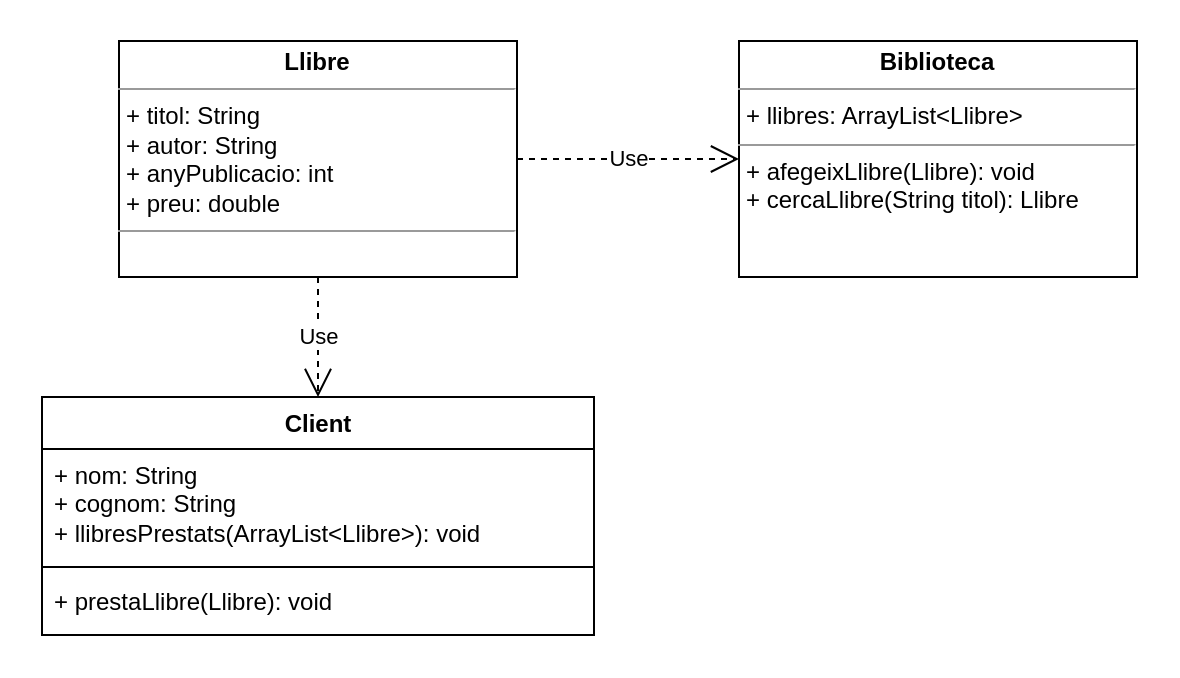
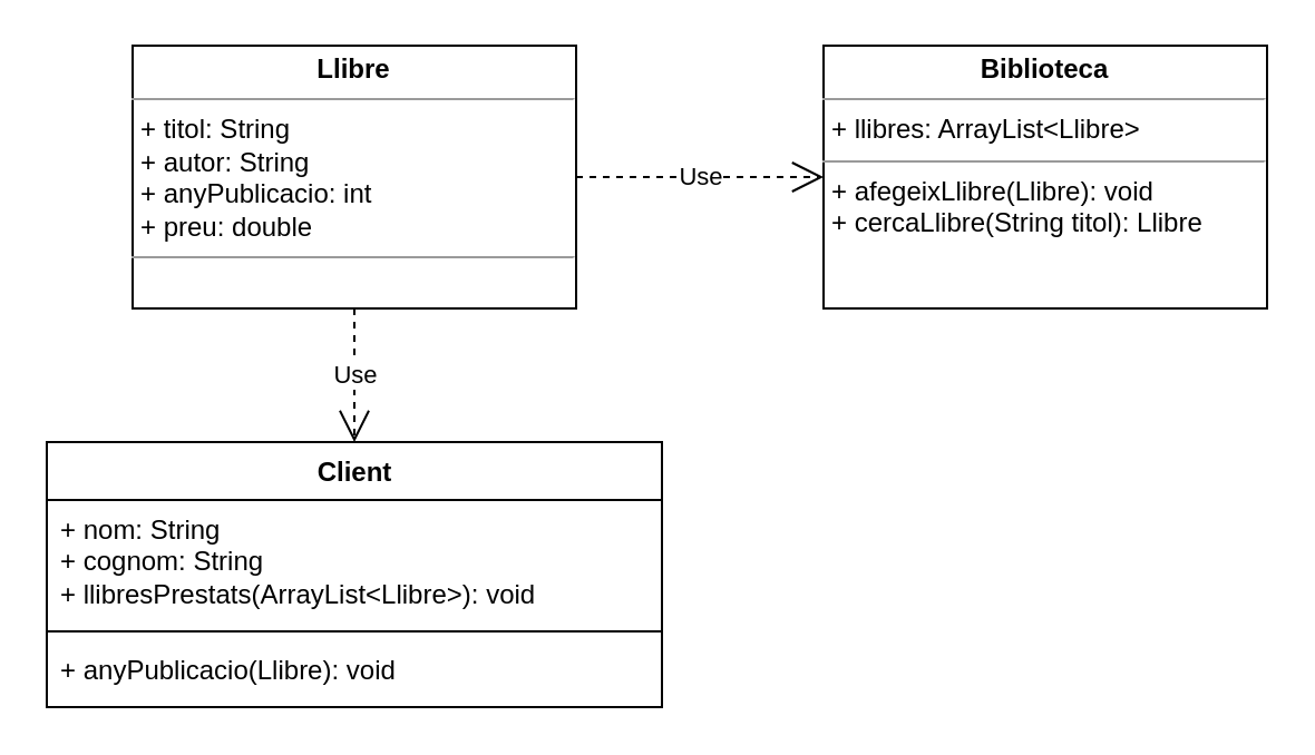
  <mxCell id="0" />
  <mxCell id="1" parent="0" />
  <mxCell id="2" value="Client" style="swimlane;fontStyle=1;align=center;verticalAlign=top;childLayout=stackLayout;horizontal=1;startSize=26;horizontalStack=0;resizeParent=1;resizeParentMax=0;resizeLast=0;collapsible=1;marginBottom=0;whiteSpace=wrap;html=1;" parent="1" vertex="1"><mxGeometry x="20.5" y="198" width="276" height="119" as="geometry" /></mxCell>
  <mxCell id="3" value="+ nom: String&lt;br&gt;+ cognom: String&lt;br&gt;+ llibresPrestats(ArrayList&amp;lt;Llibre&amp;gt;): void" style="text;strokeColor=none;fillColor=none;align=left;verticalAlign=top;spacingLeft=4;spacingRight=4;overflow=hidden;rotatable=0;points=[[0,0.5],[1,0.5]];portConstraint=eastwest;whiteSpace=wrap;html=1;" parent="2" vertex="1"><mxGeometry y="26" width="276" height="55" as="geometry" /></mxCell>
  <mxCell id="4" value="" style="line;strokeWidth=1;fillColor=none;align=left;verticalAlign=middle;spacingTop=-1;spacingLeft=3;spacingRight=3;rotatable=0;labelPosition=right;points=[];portConstraint=eastwest;strokeColor=inherit;" parent="2" vertex="1"><mxGeometry y="81" width="276" height="8" as="geometry" /></mxCell>
- <mxCell id="5" value="+ prestaLlibre(Llibre): void" style="text;strokeColor=none;fillColor=none;align=left;verticalAlign=top;spacingLeft=4;spacingRight=4;overflow=hidden;rotatable=0;points=[[0,0.5],[1,0.5]];portConstraint=eastwest;whiteSpace=wrap;html=1;" parent="2" vertex="1"><mxGeometry y="89" width="276" height="30" as="geometry" /></mxCell>
+ <mxCell id="5" value="+ anyPublicacio(Llibre): void" style="text;strokeColor=none;fillColor=none;align=left;verticalAlign=top;spacingLeft=4;spacingRight=4;overflow=hidden;rotatable=0;points=[[0,0.5],[1,0.5]];portConstraint=eastwest;whiteSpace=wrap;html=1;" parent="2" vertex="1"><mxGeometry y="89" width="276" height="30" as="geometry" /></mxCell>
  <mxCell id="6" value="&lt;p style=&quot;margin:0px;margin-top:4px;text-align:center;&quot;&gt;&lt;b style=&quot;border-color: var(--border-color);&quot;&gt;Llibre&lt;/b&gt;&lt;br&gt;&lt;/p&gt;&lt;hr size=&quot;1&quot;&gt;&lt;p style=&quot;margin:0px;margin-left:4px;&quot;&gt;+ titol: String&lt;/p&gt;&lt;p style=&quot;margin:0px;margin-left:4px;&quot;&gt;+ autor: String&lt;/p&gt;&lt;p style=&quot;border-color: var(--border-color); margin: 0px 0px 0px 4px;&quot;&gt;+ anyPublicacio: int&lt;/p&gt;&lt;p style=&quot;border-color: var(--border-color); margin: 0px 0px 0px 4px;&quot;&gt;+ preu: double&lt;br&gt;&lt;/p&gt;&lt;hr size=&quot;1&quot;&gt;&lt;p style=&quot;margin:0px;margin-left:4px;&quot;&gt;&lt;br&gt;&lt;/p&gt;" style="verticalAlign=top;align=left;overflow=fill;fontSize=12;fontFamily=Helvetica;html=1;whiteSpace=wrap;" parent="1" vertex="1"><mxGeometry x="59" y="20" width="199" height="118" as="geometry" /></mxCell>
  <mxCell id="7" value="Use" style="endArrow=open;endSize=12;dashed=1;html=1;rounded=0;entryX=0.5;entryY=0;entryDx=0;entryDy=0;exitX=0.5;exitY=1;exitDx=0;exitDy=0;" parent="1" source="6" target="2" edge="1"><mxGeometry width="160" relative="1" as="geometry"><mxPoint x="308.5" y="315" as="sourcePoint" /><mxPoint x="322" y="158" as="targetPoint" /></mxGeometry></mxCell>
  <mxCell id="8" value="Use" style="endArrow=open;endSize=12;dashed=1;html=1;rounded=0;entryX=0;entryY=0.5;entryDx=0;entryDy=0;exitX=1;exitY=0.5;exitDx=0;exitDy=0;" parent="1" source="6" target="9" edge="1"><mxGeometry width="160" relative="1" as="geometry"><mxPoint x="278" y="118" as="sourcePoint" /><mxPoint x="463" y="368" as="targetPoint" /></mxGeometry></mxCell>
  <mxCell id="9" value="&lt;p style=&quot;margin:0px;margin-top:4px;text-align:center;&quot;&gt;&lt;b style=&quot;border-color: var(--border-color);&quot;&gt;Biblioteca&lt;/b&gt;&lt;br&gt;&lt;/p&gt;&lt;hr size=&quot;1&quot;&gt;&lt;p style=&quot;margin:0px;margin-left:4px;&quot;&gt;+ llibres: ArrayList&amp;lt;Llibre&amp;gt;&lt;/p&gt;&lt;hr size=&quot;1&quot;&gt;&lt;p style=&quot;margin:0px;margin-left:4px;&quot;&gt;+ afegeixLlibre(Llibre): void&lt;/p&gt;&lt;p style=&quot;margin:0px;margin-left:4px;&quot;&gt;+ cercaLlibre(String titol): Llibre&lt;/p&gt;" style="verticalAlign=top;align=left;overflow=fill;fontSize=12;fontFamily=Helvetica;html=1;whiteSpace=wrap;" vertex="1" parent="1"><mxGeometry x="369" y="20" width="199" height="118" as="geometry" /></mxCell>
